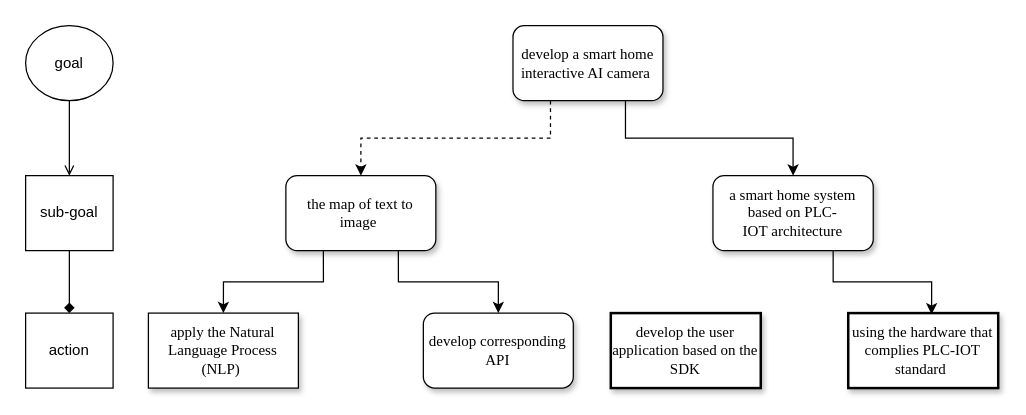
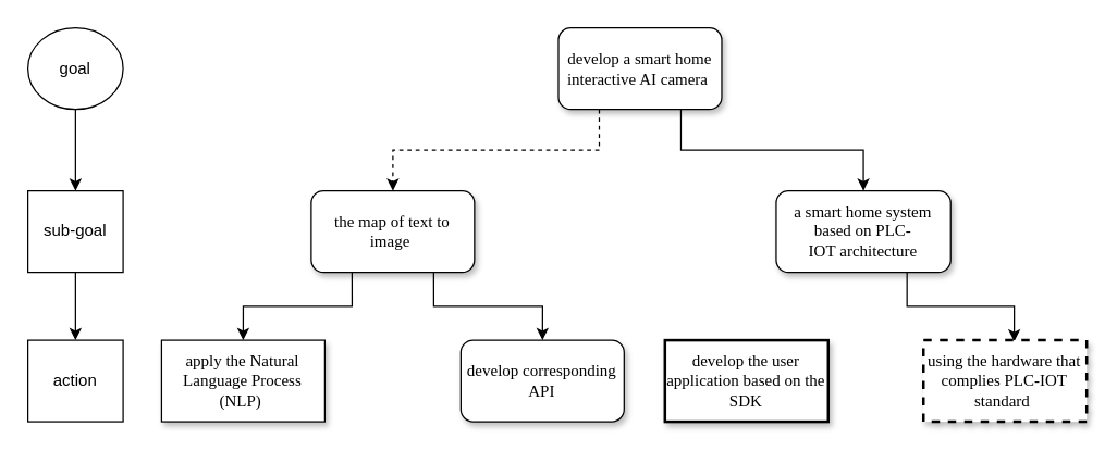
  <mxCell id="0" />
  <mxCell id="1" parent="0" />
  <mxCell id="2" style="edgeStyle=orthogonalEdgeStyle;rounded=0;orthogonalLoop=1;jettySize=auto;html=1;exitX=0.75;exitY=1;exitDx=0;exitDy=0;entryX=0.5;entryY=0;entryDx=0;entryDy=0;" edge="1" parent="1" source="4" target="9"><mxGeometry relative="1" as="geometry" /></mxCell>
  <mxCell id="3" style="edgeStyle=orthogonalEdgeStyle;rounded=0;orthogonalLoop=1;jettySize=auto;html=1;exitX=0.25;exitY=1;exitDx=0;exitDy=0;entryX=0.5;entryY=0;entryDx=0;entryDy=0;dashed=1;" edge="1" parent="1" source="4" target="7"><mxGeometry relative="1" as="geometry" /></mxCell>
  <mxCell id="4" value="develop a smart home interactive AI camera&amp;nbsp;" style="whiteSpace=wrap;html=1;rounded=1;shadow=1;labelBackgroundColor=none;strokeWidth=1;fontFamily=Verdana;fontSize=12;align=center;" parent="1" vertex="1"><mxGeometry x="410" y="20" width="120" height="60" as="geometry" /></mxCell>
  <mxCell id="5" style="edgeStyle=orthogonalEdgeStyle;rounded=0;orthogonalLoop=1;jettySize=auto;html=1;exitX=0.25;exitY=1;exitDx=0;exitDy=0;entryX=0.5;entryY=0;entryDx=0;entryDy=0;" edge="1" parent="1" source="7" target="10"><mxGeometry relative="1" as="geometry" /></mxCell>
  <mxCell id="6" style="edgeStyle=orthogonalEdgeStyle;rounded=0;orthogonalLoop=1;jettySize=auto;html=1;exitX=0.75;exitY=1;exitDx=0;exitDy=0;entryX=0.5;entryY=0;entryDx=0;entryDy=0;" edge="1" parent="1" source="7" target="11"><mxGeometry relative="1" as="geometry" /></mxCell>
  <mxCell id="7" value="the map of text to image&amp;nbsp;" style="whiteSpace=wrap;html=1;rounded=1;shadow=1;labelBackgroundColor=none;strokeWidth=1;fontFamily=Verdana;fontSize=12;align=center;" parent="1" vertex="1"><mxGeometry x="228.26" y="140" width="120" height="60" as="geometry" /></mxCell>
  <mxCell id="8" style="edgeStyle=orthogonalEdgeStyle;rounded=0;orthogonalLoop=1;jettySize=auto;html=1;exitX=0.75;exitY=1;exitDx=0;exitDy=0;entryX=0.556;entryY=0.017;entryDx=0;entryDy=0;entryPerimeter=0;" edge="1" parent="1" source="9" target="13"><mxGeometry relative="1" as="geometry" /></mxCell>
  <mxCell id="9" value="a smart home system based on PLC-IOT&amp;nbsp;architecture" style="whiteSpace=wrap;html=1;rounded=1;shadow=1;labelBackgroundColor=none;strokeWidth=1;fontFamily=Verdana;fontSize=12;align=center;" parent="1" vertex="1"><mxGeometry x="570" y="140" width="128.26" height="60" as="geometry" /></mxCell>
  <mxCell id="10" value="apply the Natural Language Process (NLP)&amp;nbsp;" style="whiteSpace=wrap;html=1;shadow=1;labelBackgroundColor=none;strokeWidth=1;fontFamily=Verdana;fontSize=12;align=center;rounded=0;" parent="1" vertex="1"><mxGeometry x="118.26" y="250" width="120" height="60" as="geometry" /></mxCell>
  <mxCell id="11" value="develop corresponding API" style="whiteSpace=wrap;html=1;rounded=1;shadow=1;labelBackgroundColor=none;strokeWidth=1;fontFamily=Verdana;fontSize=12;align=center;" parent="1" vertex="1"><mxGeometry x="338.26" y="250" width="120" height="60" as="geometry" /></mxCell>
  <mxCell id="12" value="develop the user application based on the SDK" style="whiteSpace=wrap;html=1;rounded=0;shadow=1;labelBackgroundColor=none;strokeWidth=2;fontFamily=Verdana;fontSize=12;align=center;" parent="1" vertex="1"><mxGeometry x="488.26" y="250" width="120" height="60" as="geometry" /></mxCell>
- <mxCell id="13" value="&lt;span&gt;using the hardware that complies PLC-IOT standard&amp;nbsp;&lt;/span&gt;" style="whiteSpace=wrap;html=1;rounded=0;shadow=1;labelBackgroundColor=none;strokeWidth=2;fontFamily=Verdana;fontSize=12;align=center;" parent="1" vertex="1"><mxGeometry x="678.26" y="250" width="120" height="60" as="geometry" /></mxCell>
- <mxCell id="14" style="edgeStyle=orthogonalEdgeStyle;rounded=0;orthogonalLoop=1;jettySize=auto;html=1;exitX=0.5;exitY=1;exitDx=0;exitDy=0;endArrow=open;" edge="1" parent="1" source="15" target="17"><mxGeometry relative="1" as="geometry" /></mxCell>
+ <mxCell id="13" value="&lt;span&gt;using the hardware that complies PLC-IOT standard&amp;nbsp;&lt;/span&gt;" style="whiteSpace=wrap;html=1;rounded=0;shadow=1;labelBackgroundColor=none;strokeWidth=2;fontFamily=Verdana;fontSize=12;align=center;dashed=1;" parent="1" vertex="1"><mxGeometry x="678.26" y="250" width="120" height="60" as="geometry" /></mxCell>
+ <mxCell id="14" style="edgeStyle=orthogonalEdgeStyle;rounded=0;orthogonalLoop=1;jettySize=auto;html=1;exitX=0.5;exitY=1;exitDx=0;exitDy=0;" edge="1" parent="1" source="15" target="17"><mxGeometry relative="1" as="geometry" /></mxCell>
  <mxCell id="15" value="goal" style="ellipse;whiteSpace=wrap;html=1;" vertex="1" parent="1"><mxGeometry x="20" y="20" width="70" height="60" as="geometry" /></mxCell>
- <mxCell id="16" style="edgeStyle=orthogonalEdgeStyle;rounded=0;orthogonalLoop=1;jettySize=auto;html=1;exitX=0.5;exitY=1;exitDx=0;exitDy=0;entryX=0.5;entryY=0;entryDx=0;entryDy=0;endArrow=diamond;" edge="1" parent="1" source="17" target="18"><mxGeometry relative="1" as="geometry" /></mxCell>
+ <mxCell id="16" style="edgeStyle=orthogonalEdgeStyle;rounded=0;orthogonalLoop=1;jettySize=auto;html=1;exitX=0.5;exitY=1;exitDx=0;exitDy=0;entryX=0.5;entryY=0;entryDx=0;entryDy=0;" edge="1" parent="1" source="17" target="18"><mxGeometry relative="1" as="geometry" /></mxCell>
  <mxCell id="17" value="sub-goal" style="rounded=0;whiteSpace=wrap;html=1;" vertex="1" parent="1"><mxGeometry x="20" y="140" width="70" height="60" as="geometry" /></mxCell>
  <mxCell id="18" value="action" style="rounded=0;whiteSpace=wrap;html=1;" vertex="1" parent="1"><mxGeometry x="20" y="250" width="70" height="60" as="geometry" /></mxCell>
